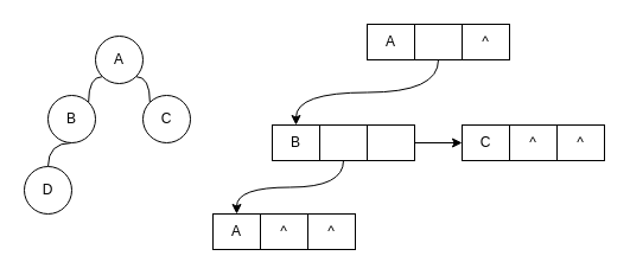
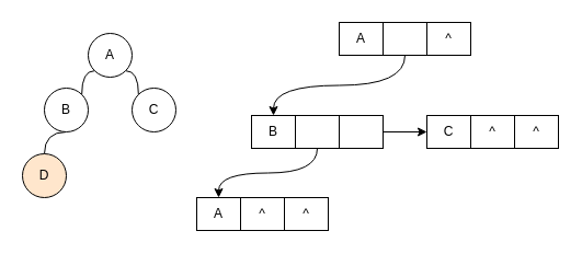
  <mxCell id="0" />
  <mxCell id="1" parent="0" />
  <mxCell id="2" style="edgeStyle=orthogonalEdgeStyle;orthogonalLoop=1;jettySize=auto;html=1;exitX=0;exitY=1;exitDx=0;exitDy=0;entryX=1;entryY=0;entryDx=0;entryDy=0;curved=1;endArrow=none;endFill=0;" edge="1" parent="1" source="4" target="6"><mxGeometry relative="1" as="geometry" /></mxCell>
  <mxCell id="3" style="edgeStyle=orthogonalEdgeStyle;orthogonalLoop=1;jettySize=auto;html=1;exitX=1;exitY=1;exitDx=0;exitDy=0;entryX=0;entryY=0;entryDx=0;entryDy=0;curved=1;endArrow=none;endFill=0;" edge="1" parent="1" source="4" target="7"><mxGeometry relative="1" as="geometry" /></mxCell>
  <mxCell id="4" value="A" style="ellipse;whiteSpace=wrap;html=1;aspect=fixed;" vertex="1" parent="1"><mxGeometry x="80" y="30" width="40" height="40" as="geometry" /></mxCell>
  <mxCell id="5" style="edgeStyle=orthogonalEdgeStyle;orthogonalLoop=1;jettySize=auto;html=1;exitX=0.5;exitY=1;exitDx=0;exitDy=0;entryX=0.5;entryY=0;entryDx=0;entryDy=0;curved=1;endArrow=none;endFill=0;" edge="1" parent="1" source="6" target="8"><mxGeometry relative="1" as="geometry" /></mxCell>
  <mxCell id="6" value="B" style="ellipse;whiteSpace=wrap;html=1;aspect=fixed;" vertex="1" parent="1"><mxGeometry x="40" y="80" width="40" height="40" as="geometry" /></mxCell>
  <mxCell id="7" value="C" style="ellipse;whiteSpace=wrap;html=1;aspect=fixed;" vertex="1" parent="1"><mxGeometry x="120" y="80" width="40" height="40" as="geometry" /></mxCell>
- <mxCell id="8" value="D" style="ellipse;whiteSpace=wrap;html=1;aspect=fixed;" vertex="1" parent="1"><mxGeometry x="20" y="140" width="40" height="40" as="geometry" /></mxCell>
+ <mxCell id="8" value="D" style="ellipse;whiteSpace=wrap;html=1;aspect=fixed;fillColor=#ffe6cc;" vertex="1" parent="1"><mxGeometry x="20" y="140" width="40" height="40" as="geometry" /></mxCell>
  <mxCell id="9" value="A" style="rounded=0;whiteSpace=wrap;html=1;" vertex="1" parent="1"><mxGeometry x="309" y="20" width="40" height="30" as="geometry" /></mxCell>
  <mxCell id="10" style="edgeStyle=orthogonalEdgeStyle;orthogonalLoop=1;jettySize=auto;html=1;exitX=0.5;exitY=1;exitDx=0;exitDy=0;entryX=0.5;entryY=0;entryDx=0;entryDy=0;curved=1;" edge="1" parent="1" source="11" target="13"><mxGeometry relative="1" as="geometry" /></mxCell>
  <mxCell id="11" value="" style="rounded=0;whiteSpace=wrap;html=1;" vertex="1" parent="1"><mxGeometry x="349" y="20" width="40" height="30" as="geometry" /></mxCell>
  <mxCell id="12" value="^" style="rounded=0;whiteSpace=wrap;html=1;" vertex="1" parent="1"><mxGeometry x="389" y="20" width="40" height="30" as="geometry" /></mxCell>
  <mxCell id="13" value="B" style="rounded=0;whiteSpace=wrap;html=1;" vertex="1" parent="1"><mxGeometry x="229" y="105" width="40" height="30" as="geometry" /></mxCell>
  <mxCell id="14" style="edgeStyle=orthogonalEdgeStyle;orthogonalLoop=1;jettySize=auto;html=1;exitX=0.5;exitY=1;exitDx=0;exitDy=0;entryX=0.5;entryY=0;entryDx=0;entryDy=0;curved=1;" edge="1" parent="1" source="15" target="21"><mxGeometry relative="1" as="geometry" /></mxCell>
  <mxCell id="15" value="" style="rounded=0;whiteSpace=wrap;html=1;" vertex="1" parent="1"><mxGeometry x="269" y="105" width="40" height="30" as="geometry" /></mxCell>
  <mxCell id="16" style="edgeStyle=orthogonalEdgeStyle;rounded=0;orthogonalLoop=1;jettySize=auto;html=1;exitX=1;exitY=0.5;exitDx=0;exitDy=0;entryX=0;entryY=0.5;entryDx=0;entryDy=0;" edge="1" parent="1" source="17" target="18"><mxGeometry relative="1" as="geometry" /></mxCell>
  <mxCell id="17" value="" style="rounded=0;whiteSpace=wrap;html=1;" vertex="1" parent="1"><mxGeometry x="309" y="105" width="40" height="30" as="geometry" /></mxCell>
  <mxCell id="18" value="C" style="rounded=0;whiteSpace=wrap;html=1;" vertex="1" parent="1"><mxGeometry x="389" y="105" width="40" height="30" as="geometry" /></mxCell>
  <mxCell id="19" value="^" style="rounded=0;whiteSpace=wrap;html=1;" vertex="1" parent="1"><mxGeometry x="429" y="105" width="40" height="30" as="geometry" /></mxCell>
  <mxCell id="20" value="^" style="rounded=0;whiteSpace=wrap;html=1;" vertex="1" parent="1"><mxGeometry x="469" y="105" width="40" height="30" as="geometry" /></mxCell>
  <mxCell id="21" value="A" style="rounded=0;whiteSpace=wrap;html=1;" vertex="1" parent="1"><mxGeometry x="179" y="180" width="40" height="30" as="geometry" /></mxCell>
  <mxCell id="22" value="^" style="rounded=0;whiteSpace=wrap;html=1;" vertex="1" parent="1"><mxGeometry x="219" y="180" width="40" height="30" as="geometry" /></mxCell>
  <mxCell id="23" value="^" style="rounded=0;whiteSpace=wrap;html=1;" vertex="1" parent="1"><mxGeometry x="259" y="180" width="40" height="30" as="geometry" /></mxCell>
